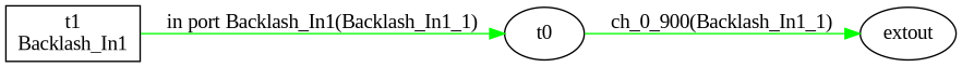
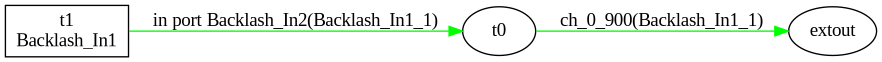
  digraph {
    fontname="Liberation Serif"
    rankdir=LR
    node [fontname="Liberation Serif"]
    edge [color=green fontname="Liberation Serif"]
    n1 [label=extout]
    t0
    n3 [label="t1\nBacklash_In1" shape=box]
    t0 -> n1 [label="ch_0_900(Backlash_In1_1)"]
-   n3 -> t0 [label="in port Backlash_In1(Backlash_In1_1)"]
+   n3 -> t0 [label="in port Backlash_In2(Backlash_In1_1)"]
  }
